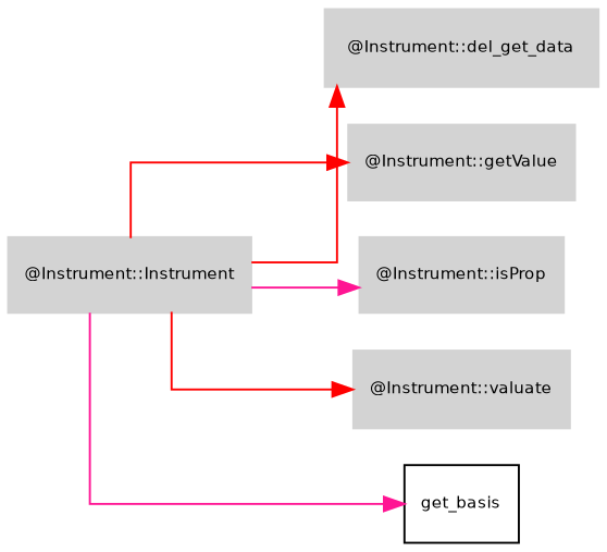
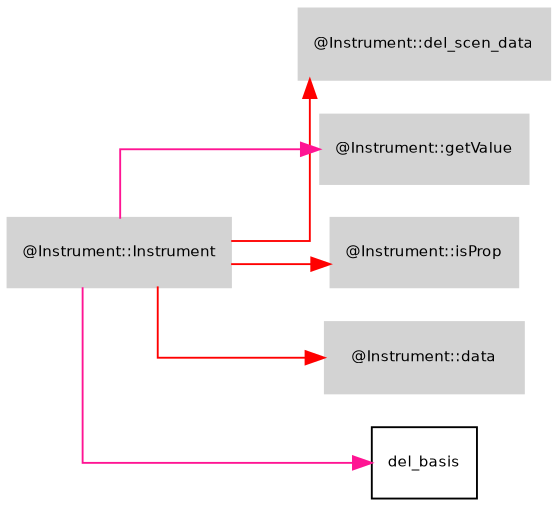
  digraph {
    fontname="Bitstream Vera Sans"
    fontsize=8
    rankdir=LR
    splines=ortho
    node [color=lightgrey fontname="Bitstream Vera Sans" fontsize=8 shape=record style=filled]
    edge [color=red fontname="Bitstream Vera Sans" fontsize=8]
    "@Instrument::Instrument"
-   "@Instrument::del_scen_data" [label="@Instrument::del_get_data"]
+   "@Instrument::del_scen_data"
    "@Instrument::getValue"
    "@Instrument::isProp"
-   "@Instrument::valuate"
-   get_basis [color="" style=""]
+   "@Instrument::valuate" [label="@Instrument::data"]
+   get_basis [label=del_basis color="" style=""]
    subgraph sub_1 {
      label="@Instrument"
      style=filled
      "@Instrument::Instrument"
      "@Instrument::del_scen_data"
      "@Instrument::getValue"
      "@Instrument::isProp"
      "@Instrument::valuate"
    }
    "@Instrument::Instrument" -> "@Instrument::del_scen_data"
-   "@Instrument::Instrument" -> "@Instrument::getValue"
-   "@Instrument::Instrument" -> "@Instrument::isProp" [color=deeppink]
+   "@Instrument::Instrument" -> "@Instrument::getValue" [color=deeppink]
+   "@Instrument::Instrument" -> "@Instrument::isProp"
    "@Instrument::Instrument" -> "@Instrument::valuate"
    "@Instrument::Instrument" -> get_basis [color=deeppink]
  }
